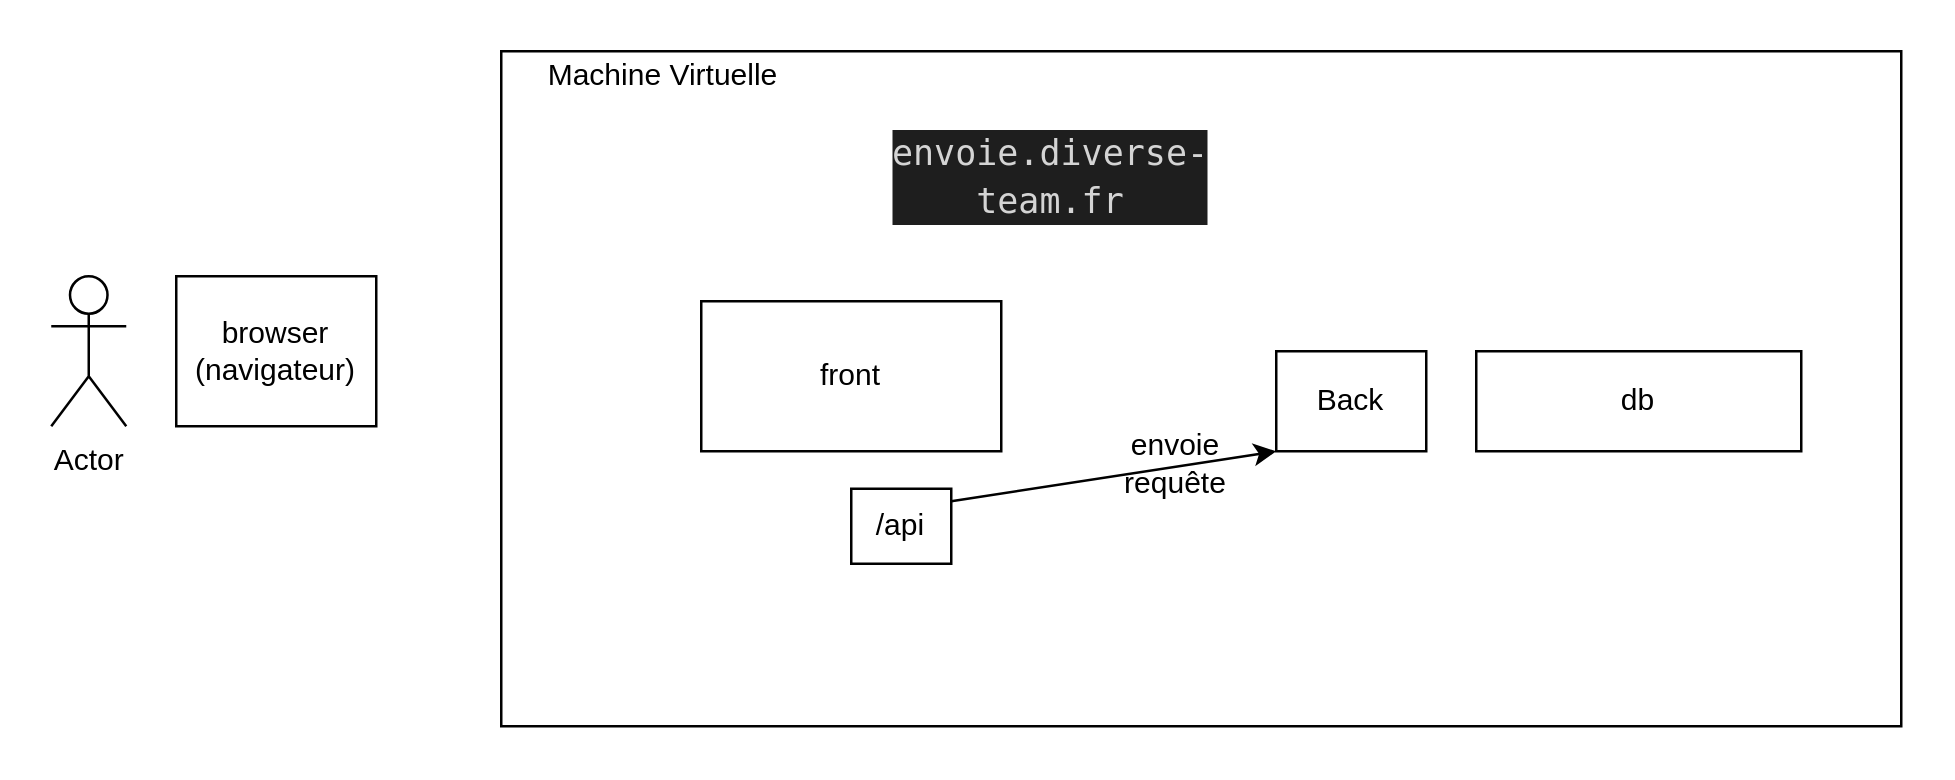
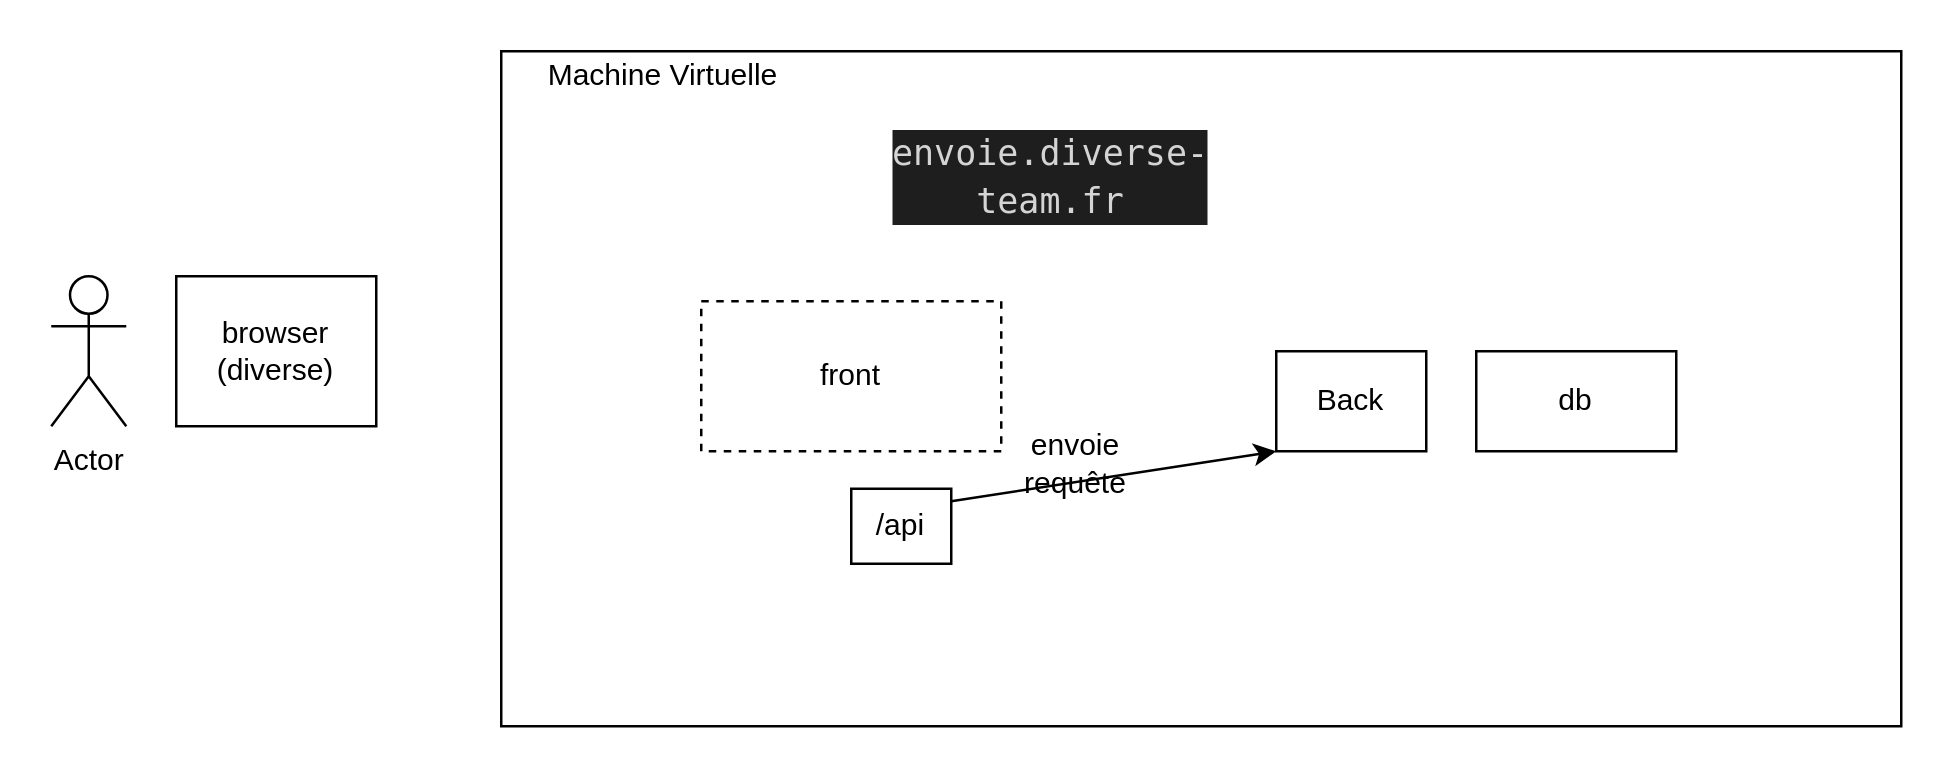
  <mxCell id="0" />
  <mxCell id="1" parent="0" />
  <mxCell id="2" value="Actor" style="shape=umlActor;verticalLabelPosition=bottom;verticalAlign=top;html=1;outlineConnect=0;" vertex="1" parent="1"><mxGeometry x="20" y="110" width="30" height="60" as="geometry" /></mxCell>
  <mxCell id="3" value="" style="rounded=0;whiteSpace=wrap;html=1;" vertex="1" parent="1"><mxGeometry x="200" y="20" width="560" height="270" as="geometry" /></mxCell>
  <mxCell id="4" value="Machine Virtuelle" style="text;html=1;strokeColor=none;fillColor=none;align=center;verticalAlign=middle;whiteSpace=wrap;rounded=0;" vertex="1" parent="1"><mxGeometry x="200" y="20" width="130" height="20" as="geometry" /></mxCell>
  <mxCell id="5" value="&lt;div style=&quot;color: rgb(212 , 212 , 212) ; background-color: rgb(30 , 30 , 30) ; font-family: &amp;#34;droid sans mono&amp;#34; , &amp;#34;monospace&amp;#34; , monospace , &amp;#34;droid sans fallback&amp;#34; ; font-weight: normal ; font-size: 14px ; line-height: 19px&quot;&gt;&lt;div&gt;&lt;span style=&quot;color: #d4d4d4&quot;&gt;envoie.diverse-team.fr&lt;/span&gt;&lt;/div&gt;&lt;/div&gt;" style="text;html=1;strokeColor=none;fillColor=none;align=center;verticalAlign=middle;whiteSpace=wrap;rounded=0;" vertex="1" parent="1"><mxGeometry x="360" y="60" width="120" height="20" as="geometry" /></mxCell>
  <mxCell id="6" value="Back" style="rounded=0;whiteSpace=wrap;html=1;" vertex="1" parent="1"><mxGeometry x="510" y="140" width="60" height="40" as="geometry" /></mxCell>
  <mxCell id="7" value="/api" style="rounded=0;whiteSpace=wrap;html=1;" vertex="1" parent="1"><mxGeometry x="340" y="195" width="40" height="30" as="geometry" /></mxCell>
  <mxCell id="8" value="" style="endArrow=classic;html=1;entryX=0;entryY=1;entryDx=0;entryDy=0;" edge="1" parent="1" target="6"><mxGeometry width="50" height="50" relative="1" as="geometry"><mxPoint x="380" y="200" as="sourcePoint" /><mxPoint x="430" y="150" as="targetPoint" /></mxGeometry></mxCell>
- <mxCell id="9" value="envoie requête" style="text;html=1;strokeColor=none;fillColor=none;align=center;verticalAlign=middle;whiteSpace=wrap;rounded=0;" vertex="1" parent="1"><mxGeometry x="440" y="175" width="60" height="20" as="geometry" /></mxCell>
- <mxCell id="10" value="db" style="rounded=0;whiteSpace=wrap;html=1;" vertex="1" parent="1"><mxGeometry x="590" y="140" width="130" height="40" as="geometry" /></mxCell>
- <mxCell id="11" value="front" style="rounded=0;whiteSpace=wrap;html=1;" vertex="1" parent="1"><mxGeometry x="280" y="120" width="120" height="60" as="geometry" /></mxCell>
- <mxCell id="12" value="&lt;div&gt;browser&lt;/div&gt;&lt;div&gt;(navigateur)&lt;br&gt;&lt;/div&gt;" style="rounded=0;whiteSpace=wrap;html=1;" vertex="1" parent="1"><mxGeometry x="70" y="110" width="80" height="60" as="geometry" /></mxCell>
+ <mxCell id="9" value="envoie requête" style="text;html=1;strokeColor=none;fillColor=none;align=center;verticalAlign=middle;whiteSpace=wrap;rounded=0;" vertex="1" parent="1"><mxGeometry x="400" y="175" width="60" height="20" as="geometry" /></mxCell>
+ <mxCell id="10" value="db" style="rounded=0;whiteSpace=wrap;html=1;" vertex="1" parent="1"><mxGeometry x="590" y="140" width="80" height="40" as="geometry" /></mxCell>
+ <mxCell id="11" value="front" style="rounded=0;whiteSpace=wrap;html=1;dashed=1;" vertex="1" parent="1"><mxGeometry x="280" y="120" width="120" height="60" as="geometry" /></mxCell>
+ <mxCell id="12" value="&lt;div&gt;browser&lt;/div&gt;&lt;div&gt;(diverse)&lt;br&gt;&lt;/div&gt;" style="rounded=0;whiteSpace=wrap;html=1;" vertex="1" parent="1"><mxGeometry x="70" y="110" width="80" height="60" as="geometry" /></mxCell>
